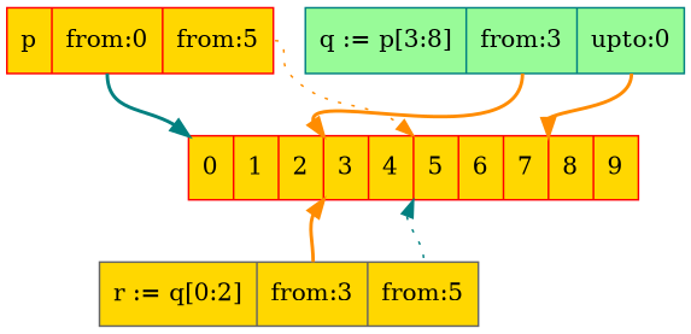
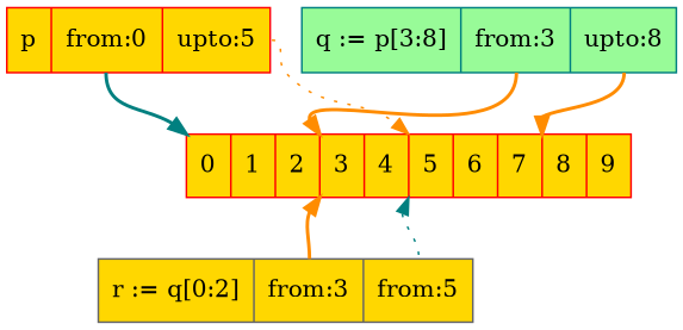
  digraph {
    node [color=red fillcolor=gold shape=record style=filled]
    edge [color=darkorange style=bold tailport=from]
    n1 [label="<f0>0|<f1>1|<f2>2|<f3>3|<f4>4|<f5>5|<f6>6|<f7>7|<f8>8|<f9>9"]
    n2 [color=gray40 label="r := q[0:2]|<from>from:3|<upto>from:5"]
-   n3 [label="p|<from>from:0|<upto>from:5"]
-   n4 [color=teal fillcolor=palegreen label="q := p[3:8]|<from>from:3|<upto>upto:0"]
+   n3 [label="p|<from>from:0|<upto>upto:5"]
+   n4 [color=teal fillcolor=palegreen label="q := p[3:8]|<from>from:3|<upto>upto:8"]
    n1 -> n2 [dir=back headport=from tailport="f3:sw"]
    n1 -> n2 [color=teal dir=back headport=upto style=dotted tailport="f5:sw"]
    n3 -> n1 [color=teal headport="f0:nw"]
    n3 -> n1 [headport="f5:nw" style=dotted tailport=upto]
    n4 -> n1 [headport="f3:nw"]
    n4 -> n1 [headport="f8:nw" tailport=upto]
  }
